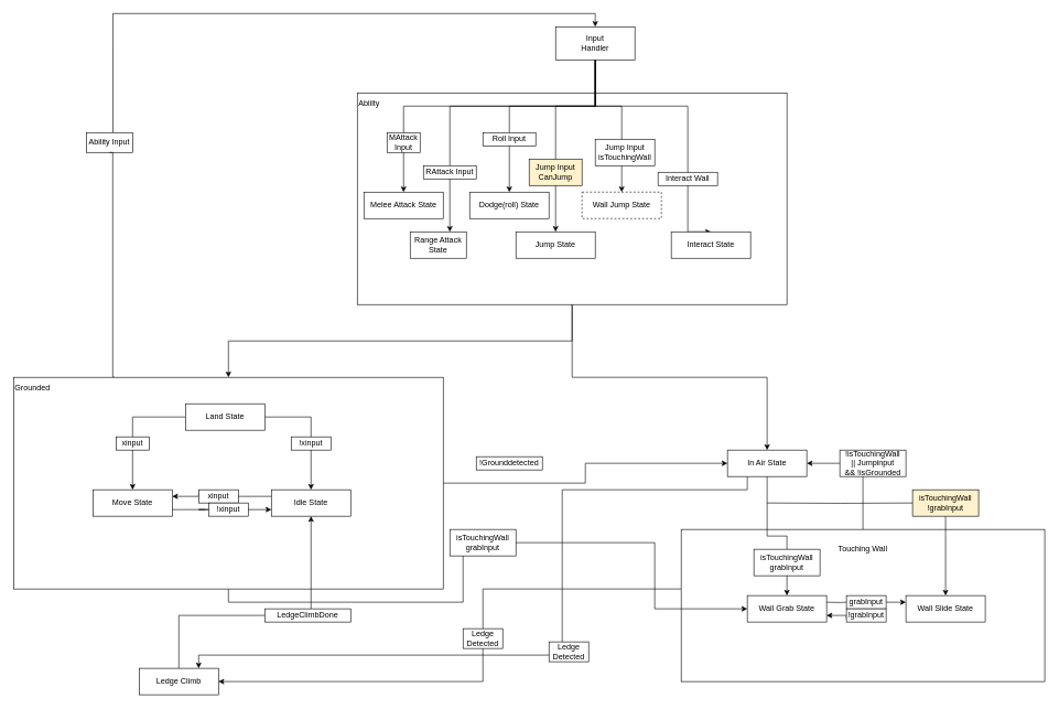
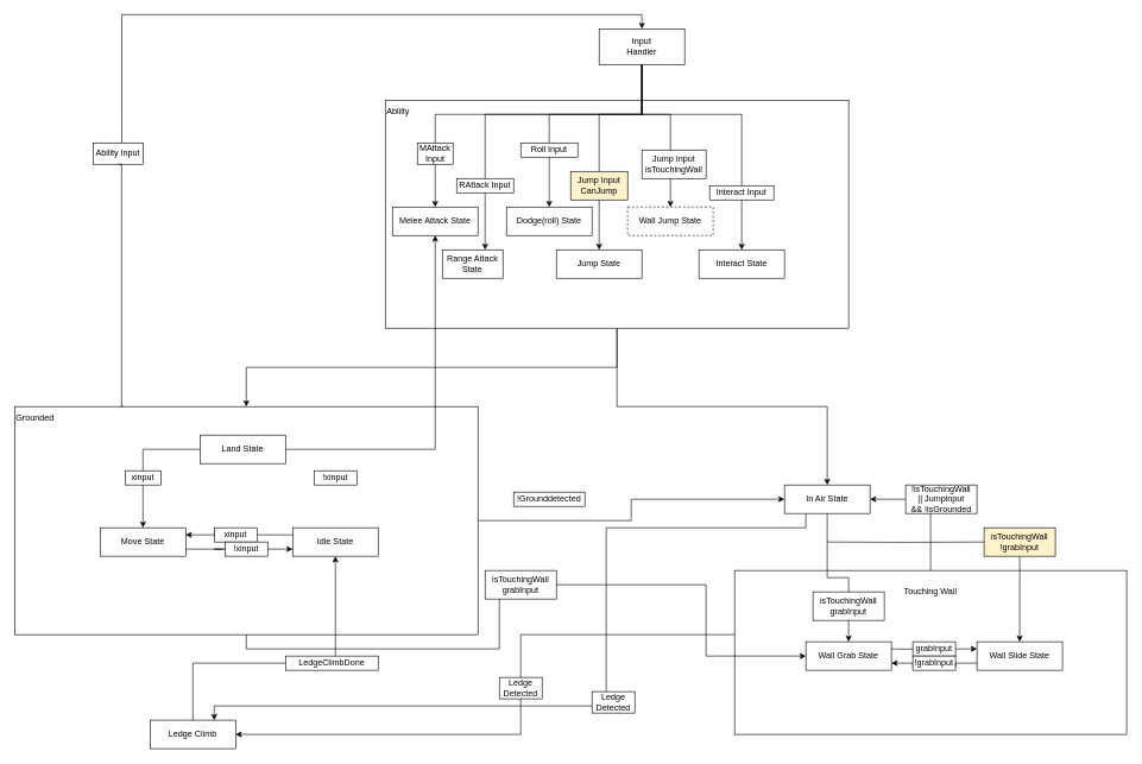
  <mxCell id="0" />
  <mxCell id="1" parent="0" />
  <mxCell id="2" style="edgeStyle=orthogonalEdgeStyle;rounded=0;orthogonalLoop=1;jettySize=auto;html=0;entryX=1;entryY=0.5;entryDx=0;entryDy=0;" edge="1" parent="1" source="4" target="56"><mxGeometry relative="1" as="geometry"><Array as="points"><mxPoint x="730" y="890" /><mxPoint x="730" y="1030" /></Array></mxGeometry></mxCell>
  <mxCell id="3" style="edgeStyle=orthogonalEdgeStyle;rounded=0;orthogonalLoop=1;jettySize=auto;html=0;entryX=1;entryY=0.5;entryDx=0;entryDy=0;" edge="1" parent="1" source="4" target="41"><mxGeometry relative="1" as="geometry" /></mxCell>
  <mxCell id="4" value="Touching Wall&lt;br&gt;&lt;br&gt;&lt;br&gt;&lt;br&gt;&lt;br&gt;&lt;br&gt;&lt;br&gt;&lt;br&gt;&lt;br&gt;&lt;br&gt;&lt;br&gt;&lt;br&gt;&lt;br&gt;" style="rounded=0;whiteSpace=wrap;html=1;" vertex="1" parent="1"><mxGeometry x="1030" y="800" width="550" height="230" as="geometry" /></mxCell>
  <mxCell id="5" style="edgeStyle=orthogonalEdgeStyle;rounded=0;orthogonalLoop=1;jettySize=auto;html=0;entryX=0.5;entryY=0;entryDx=0;entryDy=0;" edge="1" parent="1" source="7" target="41"><mxGeometry relative="1" as="geometry" /></mxCell>
  <mxCell id="6" style="edgeStyle=orthogonalEdgeStyle;rounded=0;orthogonalLoop=1;jettySize=auto;html=0;" edge="1" parent="1" source="7" target="30"><mxGeometry relative="1" as="geometry"><mxPoint x="610" y="530" as="targetPoint" /></mxGeometry></mxCell>
  <mxCell id="7" value="&lt;div&gt;&lt;span&gt;Ablilty&lt;/span&gt;&lt;/div&gt;&lt;br&gt;&lt;br&gt;&lt;br&gt;&lt;br&gt;&lt;br&gt;&lt;br&gt;&lt;br&gt;&lt;br&gt;&lt;div&gt;&lt;br&gt;&lt;/div&gt;&lt;div&gt;&lt;br&gt;&lt;/div&gt;&lt;div&gt;&lt;br&gt;&lt;/div&gt;&lt;div&gt;&lt;br&gt;&lt;/div&gt;&lt;div&gt;&lt;br&gt;&lt;/div&gt;&lt;div&gt;&lt;br&gt;&lt;/div&gt;&lt;div&gt;&lt;br&gt;&lt;/div&gt;&lt;div&gt;&lt;br&gt;&lt;/div&gt;&lt;div&gt;&lt;br&gt;&lt;/div&gt;&lt;div&gt;&lt;br&gt;&lt;/div&gt;&lt;div&gt;&lt;br&gt;&lt;/div&gt;&lt;div&gt;&lt;br&gt;&lt;/div&gt;" style="rounded=0;whiteSpace=wrap;html=1;align=left;" vertex="1" parent="1"><mxGeometry x="540" y="140" width="650" height="320" as="geometry" /></mxCell>
  <mxCell id="8" value="" style="edgeStyle=orthogonalEdgeStyle;rounded=0;orthogonalLoop=1;jettySize=auto;entryX=0.5;entryY=0;entryDx=0;entryDy=0;align=right;labelPosition=left;verticalLabelPosition=top;verticalAlign=bottom;textDirection=ltr;" edge="1" parent="1" source="14" target="15"><mxGeometry relative="1" as="geometry"><Array as="points"><mxPoint x="900" y="160" /><mxPoint x="610" y="160" /></Array></mxGeometry></mxCell>
  <mxCell id="9" style="edgeStyle=orthogonalEdgeStyle;rounded=0;orthogonalLoop=1;jettySize=auto;html=1;exitX=0.5;exitY=1;exitDx=0;exitDy=0;entryX=0.5;entryY=0;entryDx=0;entryDy=0;" edge="1" parent="1" source="14" target="17"><mxGeometry relative="1" as="geometry"><Array as="points"><mxPoint x="900" y="160" /><mxPoint x="770" y="160" /></Array></mxGeometry></mxCell>
  <mxCell id="10" style="edgeStyle=orthogonalEdgeStyle;rounded=0;orthogonalLoop=1;jettySize=auto;html=1;" edge="1" parent="1" source="14" target="19"><mxGeometry relative="1" as="geometry"><Array as="points"><mxPoint x="900" y="160" /><mxPoint x="940" y="160" /></Array></mxGeometry></mxCell>
  <mxCell id="11" style="edgeStyle=orthogonalEdgeStyle;rounded=0;orthogonalLoop=1;jettySize=auto;html=1;entryX=0.5;entryY=0;entryDx=0;entryDy=0;" edge="1" parent="1" source="14" target="20"><mxGeometry relative="1" as="geometry"><Array as="points"><mxPoint x="900" y="160" /><mxPoint x="1040" y="160" /></Array></mxGeometry></mxCell>
  <mxCell id="12" style="edgeStyle=orthogonalEdgeStyle;rounded=0;orthogonalLoop=1;jettySize=auto;html=1;" edge="1" parent="1" source="14" target="18"><mxGeometry relative="1" as="geometry"><Array as="points"><mxPoint x="900" y="160" /><mxPoint x="840" y="160" /></Array></mxGeometry></mxCell>
  <mxCell id="13" style="edgeStyle=orthogonalEdgeStyle;rounded=0;orthogonalLoop=1;jettySize=auto;html=1;" edge="1" parent="1" source="14" target="16"><mxGeometry relative="1" as="geometry"><Array as="points"><mxPoint x="900" y="160" /><mxPoint x="680" y="160" /></Array></mxGeometry></mxCell>
  <mxCell id="14" value="Input&lt;br&gt;Handler" style="rounded=0;whiteSpace=wrap;html=1;" vertex="1" parent="1"><mxGeometry x="840" y="40" width="120" height="50" as="geometry" /></mxCell>
  <mxCell id="15" value="Melee Attack State" style="rounded=0;whiteSpace=wrap;html=1;" vertex="1" parent="1"><mxGeometry x="550" y="290" width="120" height="40" as="geometry" /></mxCell>
  <mxCell id="16" value="Range Attack State" style="rounded=0;whiteSpace=wrap;html=1;" vertex="1" parent="1"><mxGeometry x="620" y="350" width="85" height="40" as="geometry" /></mxCell>
  <mxCell id="17" value="Dodge(roll) State" style="rounded=0;whiteSpace=wrap;html=1;" vertex="1" parent="1"><mxGeometry x="710" y="290" width="120" height="40" as="geometry" /></mxCell>
  <mxCell id="18" value="Jump State" style="rounded=0;whiteSpace=wrap;html=1;" vertex="1" parent="1"><mxGeometry x="780" y="350" width="120" height="40" as="geometry" /></mxCell>
  <mxCell id="19" value="Wall Jump State" style="rounded=0;whiteSpace=wrap;html=1;dashed=1;" vertex="1" parent="1"><mxGeometry x="880" y="290" width="120" height="40" as="geometry" /></mxCell>
- <mxCell id="20" value="Interact State" style="rounded=0;whiteSpace=wrap;html=1;" vertex="1" parent="1"><mxGeometry x="1015" y="350" width="120" height="40" as="geometry" /></mxCell>
+ <mxCell id="20" value="Interact State" style="rounded=0;whiteSpace=wrap;html=1;" vertex="1" parent="1"><mxGeometry x="980" y="350" width="120" height="40" as="geometry" /></mxCell>
  <mxCell id="21" value="MAttack Input" style="rounded=0;whiteSpace=wrap;html=1;" vertex="1" parent="1"><mxGeometry x="585" y="200" width="50" height="30" as="geometry" /></mxCell>
  <mxCell id="22" value="RAttack Input" style="rounded=0;whiteSpace=wrap;html=1;" vertex="1" parent="1"><mxGeometry x="640" y="250" width="80" height="20" as="geometry" /></mxCell>
  <mxCell id="23" value="Roll Input" style="rounded=0;whiteSpace=wrap;html=1;" vertex="1" parent="1"><mxGeometry x="730" y="200" width="80" height="20" as="geometry" /></mxCell>
  <mxCell id="24" value="Jump Input&lt;br&gt;CanJump" style="rounded=0;whiteSpace=wrap;html=1;fillColor=#fff2cc;" vertex="1" parent="1"><mxGeometry x="800" y="240" width="80" height="40" as="geometry" /></mxCell>
  <mxCell id="25" value="Jump Input&lt;br&gt;isTouchingWall" style="rounded=0;whiteSpace=wrap;html=1;" vertex="1" parent="1"><mxGeometry x="900" y="210" width="90" height="40" as="geometry" /></mxCell>
- <mxCell id="26" value="Interact Wall" style="rounded=0;whiteSpace=wrap;html=1;" vertex="1" parent="1"><mxGeometry x="995" y="260" width="90" height="20" as="geometry" /></mxCell>
+ <mxCell id="26" value="Interact Input" style="rounded=0;whiteSpace=wrap;html=1;" vertex="1" parent="1"><mxGeometry x="995" y="260" width="90" height="20" as="geometry" /></mxCell>
  <mxCell id="27" style="edgeStyle=orthogonalEdgeStyle;rounded=0;orthogonalLoop=1;jettySize=auto;html=0;entryX=0.5;entryY=0;entryDx=0;entryDy=0;exitX=0.576;exitY=0;exitDx=0;exitDy=0;startArrow=none;exitPerimeter=0;" edge="1" parent="1" source="42" target="14"><mxGeometry relative="1" as="geometry"><Array as="points"><mxPoint y="20" x="170" /><mxPoint x="900" y="20" /></Array></mxGeometry></mxCell>
  <mxCell id="28" style="edgeStyle=orthogonalEdgeStyle;rounded=0;orthogonalLoop=1;jettySize=auto;html=0;entryX=0;entryY=0.5;entryDx=0;entryDy=0;" edge="1" parent="1" source="30" target="41"><mxGeometry relative="1" as="geometry" /></mxCell>
  <mxCell id="29" style="edgeStyle=orthogonalEdgeStyle;rounded=0;orthogonalLoop=1;jettySize=auto;html=0;entryX=0;entryY=0.5;entryDx=0;entryDy=0;exitX=0.5;exitY=1;exitDx=0;exitDy=0;" edge="1" parent="1" source="30" target="52"><mxGeometry relative="1" as="geometry"><Array as="points"><mxPoint x="345" y="910" /><mxPoint x="700" y="910" /><mxPoint x="700" y="820" /><mxPoint x="990" y="820" /><mxPoint x="990" y="920" /></Array></mxGeometry></mxCell>
  <mxCell id="30" value="&lt;div&gt;Grounded&lt;/div&gt;&lt;div&gt;&lt;br&gt;&lt;/div&gt;&lt;div&gt;&lt;br&gt;&lt;/div&gt;&lt;div&gt;&lt;br&gt;&lt;/div&gt;&lt;div&gt;&lt;br&gt;&lt;/div&gt;&lt;div&gt;&lt;br&gt;&lt;/div&gt;&lt;div&gt;&lt;br&gt;&lt;/div&gt;&lt;div&gt;&lt;br&gt;&lt;/div&gt;&lt;div&gt;&lt;br&gt;&lt;/div&gt;&lt;div&gt;&lt;br&gt;&lt;/div&gt;&lt;div&gt;&lt;br&gt;&lt;/div&gt;&lt;div&gt;&lt;br&gt;&lt;/div&gt;&lt;div&gt;&lt;br&gt;&lt;/div&gt;&lt;div&gt;&lt;br&gt;&lt;/div&gt;&lt;div&gt;&lt;br&gt;&lt;/div&gt;&lt;div&gt;&lt;br&gt;&lt;/div&gt;&lt;div&gt;&lt;br&gt;&lt;/div&gt;&lt;div&gt;&lt;br&gt;&lt;/div&gt;&lt;div&gt;&lt;br&gt;&lt;/div&gt;&lt;div&gt;&lt;br&gt;&lt;/div&gt;&lt;div&gt;&lt;br&gt;&lt;/div&gt;" style="rounded=0;whiteSpace=wrap;html=1;align=left;" vertex="1" parent="1"><mxGeometry x="20" y="570" width="650" height="320" as="geometry" /></mxCell>
  <mxCell id="31" style="edgeStyle=orthogonalEdgeStyle;rounded=0;orthogonalLoop=1;jettySize=auto;html=0;entryX=0;entryY=0.75;entryDx=0;entryDy=0;startArrow=none;" edge="1" parent="1" source="46" target="34"><mxGeometry relative="1" as="geometry"><Array as="points"><mxPoint x="300" y="770" /><mxPoint x="300" y="770" /></Array></mxGeometry></mxCell>
  <mxCell id="32" value="Move State" style="rounded=0;whiteSpace=wrap;html=1;" vertex="1" parent="1"><mxGeometry x="140" y="740" width="120" height="40" as="geometry" /></mxCell>
  <mxCell id="33" style="edgeStyle=orthogonalEdgeStyle;rounded=0;orthogonalLoop=1;jettySize=auto;html=0;exitX=0;exitY=0.25;exitDx=0;exitDy=0;startArrow=none;" edge="1" parent="1" source="44"><mxGeometry relative="1" as="geometry"><mxPoint x="260" y="750" as="targetPoint" /><Array as="points"><mxPoint x="300" y="750" /></Array></mxGeometry></mxCell>
  <mxCell id="34" value="Idle State" style="rounded=0;whiteSpace=wrap;html=1;" vertex="1" parent="1"><mxGeometry x="410" y="740" width="120" height="40" as="geometry" /></mxCell>
  <mxCell id="35" style="edgeStyle=orthogonalEdgeStyle;rounded=0;orthogonalLoop=1;jettySize=auto;html=0;entryX=0.5;entryY=0;entryDx=0;entryDy=0;" edge="1" parent="1" source="37" target="32"><mxGeometry relative="1" as="geometry" /></mxCell>
- <mxCell id="36" style="edgeStyle=orthogonalEdgeStyle;rounded=0;orthogonalLoop=1;jettySize=auto;html=0;" edge="1" parent="1" source="37" target="34"><mxGeometry relative="1" as="geometry" /></mxCell>
+ <mxCell id="36" style="edgeStyle=orthogonalEdgeStyle;rounded=0;orthogonalLoop=1;jettySize=auto;html=0;" edge="1" parent="1" source="37" target="15"><mxGeometry relative="1" as="geometry" /></mxCell>
  <mxCell id="37" value="Land State" style="rounded=0;whiteSpace=wrap;html=1;" vertex="1" parent="1"><mxGeometry x="280" y="610" width="120" height="40" as="geometry" /></mxCell>
  <mxCell id="38" style="edgeStyle=orthogonalEdgeStyle;rounded=0;orthogonalLoop=1;jettySize=auto;html=0;" edge="1" parent="1" source="41" target="52"><mxGeometry relative="1" as="geometry" /></mxCell>
  <mxCell id="39" style="edgeStyle=orthogonalEdgeStyle;rounded=0;orthogonalLoop=1;jettySize=auto;html=0;startArrow=none;" edge="1" parent="1" source="57" target="54"><mxGeometry relative="1" as="geometry"><mxPoint x="1160" y="760" as="sourcePoint" /></mxGeometry></mxCell>
  <mxCell id="40" style="edgeStyle=orthogonalEdgeStyle;rounded=0;orthogonalLoop=1;jettySize=auto;html=0;entryX=0.75;entryY=0;entryDx=0;entryDy=0;" edge="1" parent="1" source="41" target="56"><mxGeometry relative="1" as="geometry"><Array as="points"><mxPoint x="1130" y="740" /><mxPoint x="850" y="740" /><mxPoint x="850" y="990" /><mxPoint x="300" y="990" /></Array></mxGeometry></mxCell>
  <mxCell id="41" value="In Air State" style="rounded=0;whiteSpace=wrap;html=1;" vertex="1" parent="1"><mxGeometry x="1100" y="680" width="120" height="40" as="geometry" /></mxCell>
  <mxCell id="42" value="Ability Input" style="rounded=0;whiteSpace=wrap;html=1;" vertex="1" parent="1"><mxGeometry x="130" y="200" width="70" height="30" as="geometry" /></mxCell>
  <mxCell id="43" value="" style="edgeStyle=orthogonalEdgeStyle;rounded=0;orthogonalLoop=1;jettySize=auto;html=0;entryX=0.5;entryY=1;entryDx=0;entryDy=0;exitX=0.234;exitY=-0.002;exitDx=0;exitDy=0;endArrow=none;exitPerimeter=0;" edge="1" parent="1" source="30" target="42"><mxGeometry relative="1" as="geometry"><mxPoint x="182.5" y="570" as="sourcePoint" /><mxPoint x="900" y="40" as="targetPoint" /><Array as="points"><mxPoint y="569" x="170" /><mxPoint y="230" x="170" /></Array></mxGeometry></mxCell>
  <mxCell id="44" value="xinput" style="rounded=0;whiteSpace=wrap;html=1;" vertex="1" parent="1"><mxGeometry x="300" y="740" width="60" height="20" as="geometry" /></mxCell>
  <mxCell id="45" value="" style="edgeStyle=orthogonalEdgeStyle;rounded=0;orthogonalLoop=1;jettySize=auto;html=0;exitX=0;exitY=0.25;exitDx=0;exitDy=0;endArrow=none;" edge="1" parent="1" source="34" target="44"><mxGeometry relative="1" as="geometry"><mxPoint x="410" y="750" as="sourcePoint" /><mxPoint x="260" y="750" as="targetPoint" /></mxGeometry></mxCell>
  <mxCell id="46" value="!xinput" style="rounded=0;whiteSpace=wrap;html=1;" vertex="1" parent="1"><mxGeometry x="315" y="760" width="60" height="20" as="geometry" /></mxCell>
  <mxCell id="47" value="" style="edgeStyle=orthogonalEdgeStyle;rounded=0;orthogonalLoop=1;jettySize=auto;html=0;endArrow=none;" edge="1" parent="1" source="32"><mxGeometry relative="1" as="geometry"><mxPoint x="260" y="770.022" as="sourcePoint" /><mxPoint x="310" y="770" as="targetPoint" /><Array as="points"><mxPoint x="270" y="770" /><mxPoint x="270" y="770" /></Array></mxGeometry></mxCell>
  <mxCell id="48" value="xinput" style="rounded=0;whiteSpace=wrap;html=1;" vertex="1" parent="1"><mxGeometry x="175" y="660" width="50" height="20" as="geometry" /></mxCell>
  <mxCell id="49" value="!xinput" style="rounded=0;whiteSpace=wrap;html=1;" vertex="1" parent="1"><mxGeometry x="440" y="660" width="60" height="20" as="geometry" /></mxCell>
  <mxCell id="50" value="!Grounddetected" style="rounded=0;whiteSpace=wrap;html=1;" vertex="1" parent="1"><mxGeometry x="720" y="690" width="100" height="20" as="geometry" /></mxCell>
  <mxCell id="51" style="edgeStyle=orthogonalEdgeStyle;rounded=0;orthogonalLoop=1;jettySize=auto;html=0;startArrow=none;" edge="1" parent="1" source="60"><mxGeometry relative="1" as="geometry"><mxPoint x="1250" y="910" as="sourcePoint" /><mxPoint x="1370" y="910" as="targetPoint" /></mxGeometry></mxCell>
  <mxCell id="52" value="Wall Grab State" style="rounded=0;whiteSpace=wrap;html=1;" vertex="1" parent="1"><mxGeometry x="1130" y="900" width="120" height="40" as="geometry" /></mxCell>
  <mxCell id="53" style="edgeStyle=orthogonalEdgeStyle;rounded=0;orthogonalLoop=1;jettySize=auto;html=0;exitX=0;exitY=0.75;exitDx=0;exitDy=0;entryX=1;entryY=0.75;entryDx=0;entryDy=0;startArrow=none;" edge="1" parent="1" source="62" target="52"><mxGeometry relative="1" as="geometry"><Array as="points"><mxPoint x="1280" y="930" /></Array></mxGeometry></mxCell>
  <mxCell id="54" value="Wall Slide State" style="rounded=0;whiteSpace=wrap;html=1;" vertex="1" parent="1"><mxGeometry x="1370" y="900" width="120" height="40" as="geometry" /></mxCell>
  <mxCell id="55" style="edgeStyle=orthogonalEdgeStyle;rounded=0;orthogonalLoop=1;jettySize=auto;html=0;startArrow=none;" edge="1" parent="1" target="34"><mxGeometry relative="1" as="geometry"><mxPoint x="470" y="930" as="sourcePoint" /><Array as="points"><mxPoint x="470" y="910" /></Array></mxGeometry></mxCell>
  <mxCell id="56" value="Ledge Climb" style="rounded=0;whiteSpace=wrap;html=1;" vertex="1" parent="1"><mxGeometry x="210" y="1010" width="120" height="40" as="geometry" /></mxCell>
  <mxCell id="57" value="isTouchingWall&lt;br&gt;!grabInput" style="rounded=0;whiteSpace=wrap;html=1;fillColor=#fff2cc;" vertex="1" parent="1"><mxGeometry x="1380" y="740" width="100" height="40" as="geometry" /></mxCell>
  <mxCell id="58" value="" style="edgeStyle=orthogonalEdgeStyle;rounded=0;orthogonalLoop=1;jettySize=auto;html=0;endArrow=none;" edge="1" parent="1" target="57"><mxGeometry relative="1" as="geometry"><mxPoint x="1160" y="760" as="sourcePoint" /><mxPoint x="1430.053" y="900" as="targetPoint" /></mxGeometry></mxCell>
  <mxCell id="59" value="isTouchingWall&lt;br&gt;grabInput" style="rounded=0;whiteSpace=wrap;html=1;" vertex="1" parent="1"><mxGeometry x="1140" y="830" width="100" height="40" as="geometry" /></mxCell>
  <mxCell id="60" value="grabInput" style="rounded=0;whiteSpace=wrap;html=1;" vertex="1" parent="1"><mxGeometry x="1280" y="900" width="60" height="20" as="geometry" /></mxCell>
  <mxCell id="61" value="" style="edgeStyle=orthogonalEdgeStyle;rounded=0;orthogonalLoop=1;jettySize=auto;html=0;endArrow=none;" edge="1" parent="1" target="60"><mxGeometry relative="1" as="geometry"><mxPoint x="1250" y="910" as="sourcePoint" /><mxPoint x="1370" y="910" as="targetPoint" /></mxGeometry></mxCell>
  <mxCell id="62" value="!grabInput" style="rounded=0;whiteSpace=wrap;html=1;" vertex="1" parent="1"><mxGeometry x="1280" y="920" width="60" height="20" as="geometry" /></mxCell>
+ <mxCell id="63" value="" style="edgeStyle=orthogonalEdgeStyle;rounded=0;orthogonalLoop=1;jettySize=auto;html=0;exitX=0;exitY=0.75;exitDx=0;exitDy=0;entryX=1;entryY=0.75;entryDx=0;entryDy=0;endArrow=none;" edge="1" parent="1" source="54" target="62"><mxGeometry relative="1" as="geometry"><mxPoint x="1370" y="930" as="sourcePoint" /><mxPoint x="1250" y="930" as="targetPoint" /></mxGeometry></mxCell>
  <mxCell id="64" value="Ledge Detected" style="rounded=0;whiteSpace=wrap;html=1;" vertex="1" parent="1"><mxGeometry x="700" y="950" width="60" height="30" as="geometry" /></mxCell>
  <mxCell id="65" value="LedgeClimbDone" style="rounded=0;whiteSpace=wrap;html=1;" vertex="1" parent="1"><mxGeometry x="400" y="920" width="130" height="20" as="geometry" /></mxCell>
  <mxCell id="66" value="" style="edgeStyle=orthogonalEdgeStyle;rounded=0;orthogonalLoop=1;jettySize=auto;html=0;exitX=0.5;exitY=0;exitDx=0;exitDy=0;endArrow=none;" edge="1" parent="1" source="56" target="65"><mxGeometry relative="1" as="geometry"><mxPoint x="270" y="1010" as="sourcePoint" /><mxPoint x="470" y="780" as="targetPoint" /><Array as="points"><mxPoint x="270" y="930" /><mxPoint x="470" y="930" /><mxPoint x="470" y="920" /></Array></mxGeometry></mxCell>
  <mxCell id="67" value="isTouchingWall&lt;br&gt;grabInput" style="rounded=0;whiteSpace=wrap;html=1;" vertex="1" parent="1"><mxGeometry x="680" y="800" width="100" height="40" as="geometry" /></mxCell>
  <mxCell id="68" value="Ledge Detected" style="rounded=0;whiteSpace=wrap;html=1;" vertex="1" parent="1"><mxGeometry x="830" y="970" width="60" height="30" as="geometry" /></mxCell>
  <mxCell id="69" value="!isTouchingWall&lt;br&gt;|| Jumpinput&lt;br&gt;&amp;amp;&amp;amp; !isGrounded" style="rounded=0;whiteSpace=wrap;html=1;" vertex="1" parent="1"><mxGeometry x="1270" y="680" width="100" height="40" as="geometry" /></mxCell>
